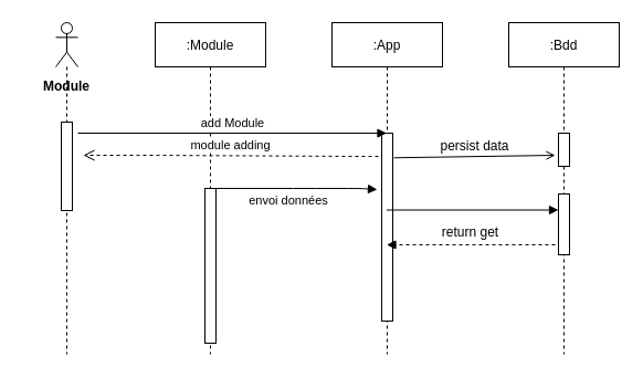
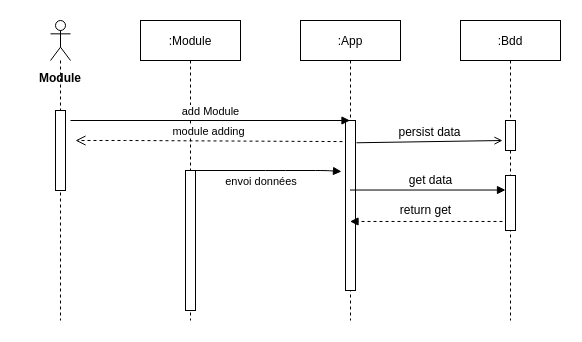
  <mxCell id="0" />
  <mxCell id="1" parent="0" />
  <mxCell id="2" value=":Module" style="shape=umlLifeline;perimeter=lifelinePerimeter;container=1;collapsible=0;recursiveResize=0;rounded=0;shadow=0;strokeWidth=1;" parent="1" vertex="1"><mxGeometry x="140" y="20" width="100" height="300" as="geometry" /></mxCell>
  <mxCell id="3" value="" style="points=[];perimeter=orthogonalPerimeter;rounded=0;shadow=0;strokeWidth=1;" parent="2" vertex="1"><mxGeometry x="45" y="150" width="10" height="140" as="geometry" /></mxCell>
  <mxCell id="4" value="envoi données" style="verticalAlign=bottom;endArrow=block;shadow=0;strokeWidth=1;entryX=-0.4;entryY=0.3;entryDx=0;entryDy=0;entryPerimeter=0;" parent="1" source="3" target="6" edge="1"><mxGeometry x="-0.094" y="-20" relative="1" as="geometry"><mxPoint x="223" y="100" as="sourcePoint" /><Array as="points"><mxPoint x="275" y="170" /><mxPoint x="325" y="170" /></Array><mxPoint as="offset" /></mxGeometry></mxCell>
  <mxCell id="5" value=":App" style="shape=umlLifeline;perimeter=lifelinePerimeter;container=1;collapsible=0;recursiveResize=0;rounded=0;shadow=0;strokeWidth=1;" vertex="1" parent="1"><mxGeometry x="300" y="20" width="100" height="300" as="geometry" /></mxCell>
  <mxCell id="6" value="" style="points=[];perimeter=orthogonalPerimeter;rounded=0;shadow=0;strokeWidth=1;" vertex="1" parent="5"><mxGeometry x="45" y="100" width="10" height="170" as="geometry" /></mxCell>
  <mxCell id="7" value=":Bdd" style="shape=umlLifeline;perimeter=lifelinePerimeter;container=1;collapsible=0;recursiveResize=0;rounded=0;shadow=0;strokeWidth=1;" vertex="1" parent="1"><mxGeometry x="460" y="20" width="100" height="300" as="geometry" /></mxCell>
  <mxCell id="8" value="" style="points=[];perimeter=orthogonalPerimeter;rounded=0;shadow=0;strokeWidth=1;" vertex="1" parent="7"><mxGeometry x="45" y="100" width="10" height="30" as="geometry" /></mxCell>
  <mxCell id="9" value="" style="points=[];perimeter=orthogonalPerimeter;rounded=0;shadow=0;strokeWidth=1;" vertex="1" parent="7"><mxGeometry x="45" y="155" width="10" height="55" as="geometry" /></mxCell>
  <mxCell id="10" value="&lt;span style=&quot;font-size: 12px&quot;&gt;persist data&lt;/span&gt;" style="html=1;verticalAlign=bottom;labelBackgroundColor=none;endArrow=open;endFill=0;rounded=0;entryX=-0.3;entryY=0.667;entryDx=0;entryDy=0;entryPerimeter=0;exitX=1.1;exitY=0.131;exitDx=0;exitDy=0;exitPerimeter=0;" edge="1" parent="1" source="6" target="8"><mxGeometry width="160" relative="1" as="geometry"><mxPoint x="430" y="130" as="sourcePoint" /><mxPoint x="590" y="130" as="targetPoint" /></mxGeometry></mxCell>
  <mxCell id="11" value="" style="html=1;verticalAlign=bottom;labelBackgroundColor=none;endArrow=block;endFill=1;rounded=0;entryX=0;entryY=0.264;entryDx=0;entryDy=0;entryPerimeter=0;" edge="1" parent="1" source="5" target="9"><mxGeometry width="160" relative="1" as="geometry"><mxPoint x="430" y="169.5" as="sourcePoint" /><mxPoint x="590" y="169.5" as="targetPoint" /></mxGeometry></mxCell>
+ <mxCell id="12" value="get data" style="text;html=1;align=center;verticalAlign=middle;resizable=0;points=[];autosize=1;strokeColor=none;fillColor=none;" vertex="1" parent="1"><mxGeometry x="400" y="170" width="60" height="20" as="geometry" /></mxCell>
  <mxCell id="13" value="" style="html=1;verticalAlign=bottom;labelBackgroundColor=none;endArrow=block;endFill=1;dashed=1;rounded=0;exitX=-0.3;exitY=0.836;exitDx=0;exitDy=0;exitPerimeter=0;" edge="1" parent="1" source="9" target="5"><mxGeometry width="160" relative="1" as="geometry"><mxPoint x="440" y="200" as="sourcePoint" /><mxPoint x="430" y="201" as="targetPoint" /></mxGeometry></mxCell>
  <mxCell id="14" value="return get" style="text;html=1;align=center;verticalAlign=middle;resizable=0;points=[];autosize=1;strokeColor=none;fillColor=none;" vertex="1" parent="1"><mxGeometry x="390" y="200" width="70" height="20" as="geometry" /></mxCell>
  <mxCell id="15" value="" style="shape=umlLifeline;participant=umlActor;perimeter=lifelinePerimeter;whiteSpace=wrap;html=1;container=1;collapsible=0;recursiveResize=0;verticalAlign=top;spacingTop=36;outlineConnect=0;" vertex="1" parent="1"><mxGeometry x="50" y="20" width="20" height="300" as="geometry" /></mxCell>
  <mxCell id="16" value="" style="html=1;points=[];perimeter=orthogonalPerimeter;" vertex="1" parent="15"><mxGeometry x="5" y="90" width="10" height="80" as="geometry" /></mxCell>
  <mxCell id="17" value="Module" style="text;align=center;fontStyle=1;verticalAlign=middle;spacingLeft=3;spacingRight=3;strokeColor=none;rotatable=0;points=[[0,0.5],[1,0.5]];portConstraint=eastwest;" vertex="1" parent="1"><mxGeometry x="20" y="64" width="80" height="26" as="geometry" /></mxCell>
  <mxCell id="18" value="add Module" style="html=1;verticalAlign=bottom;endArrow=block;rounded=0;" edge="1" parent="1" target="5"><mxGeometry width="80" relative="1" as="geometry"><mxPoint x="70" y="120" as="sourcePoint" /><mxPoint x="150" y="120" as="targetPoint" /></mxGeometry></mxCell>
  <mxCell id="19" value="module adding" style="html=1;verticalAlign=bottom;endArrow=open;dashed=1;endSize=8;rounded=0;exitX=-0.3;exitY=0.124;exitDx=0;exitDy=0;exitPerimeter=0;" edge="1" parent="1" source="6"><mxGeometry relative="1" as="geometry"><mxPoint x="350" y="130" as="sourcePoint" /><mxPoint x="75" y="140" as="targetPoint" /><Array as="points"><mxPoint x="125" y="140" /></Array></mxGeometry></mxCell>
